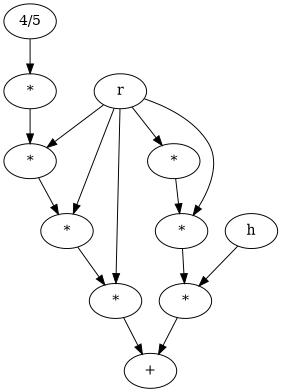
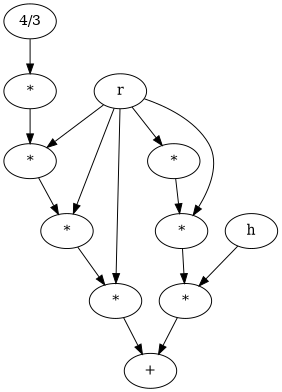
  digraph {
-   n1 [label="4/5"]
+   n1 [label="4/3"]
    n2 [label="*"]
    n3 [label="*"]
    n4 [label="*"]
    n5 [label="*"]
    n6 [label="*"]
    n7 [label=r]
    n8 [label="*"]
    n9 [label="+"]
    n10 [label="*"]
    n11 [label=h]
    n1 -> n2
    n2 -> n3
    n3 -> n6
    n4 -> n5
    n5 -> n10
    n6 -> n8
    n7 -> n3
    n7 -> n4
    n7 -> n5
    n7 -> n6
    n7 -> n8
    n8 -> n9
    n10 -> n9
    n11 -> n10
  }
